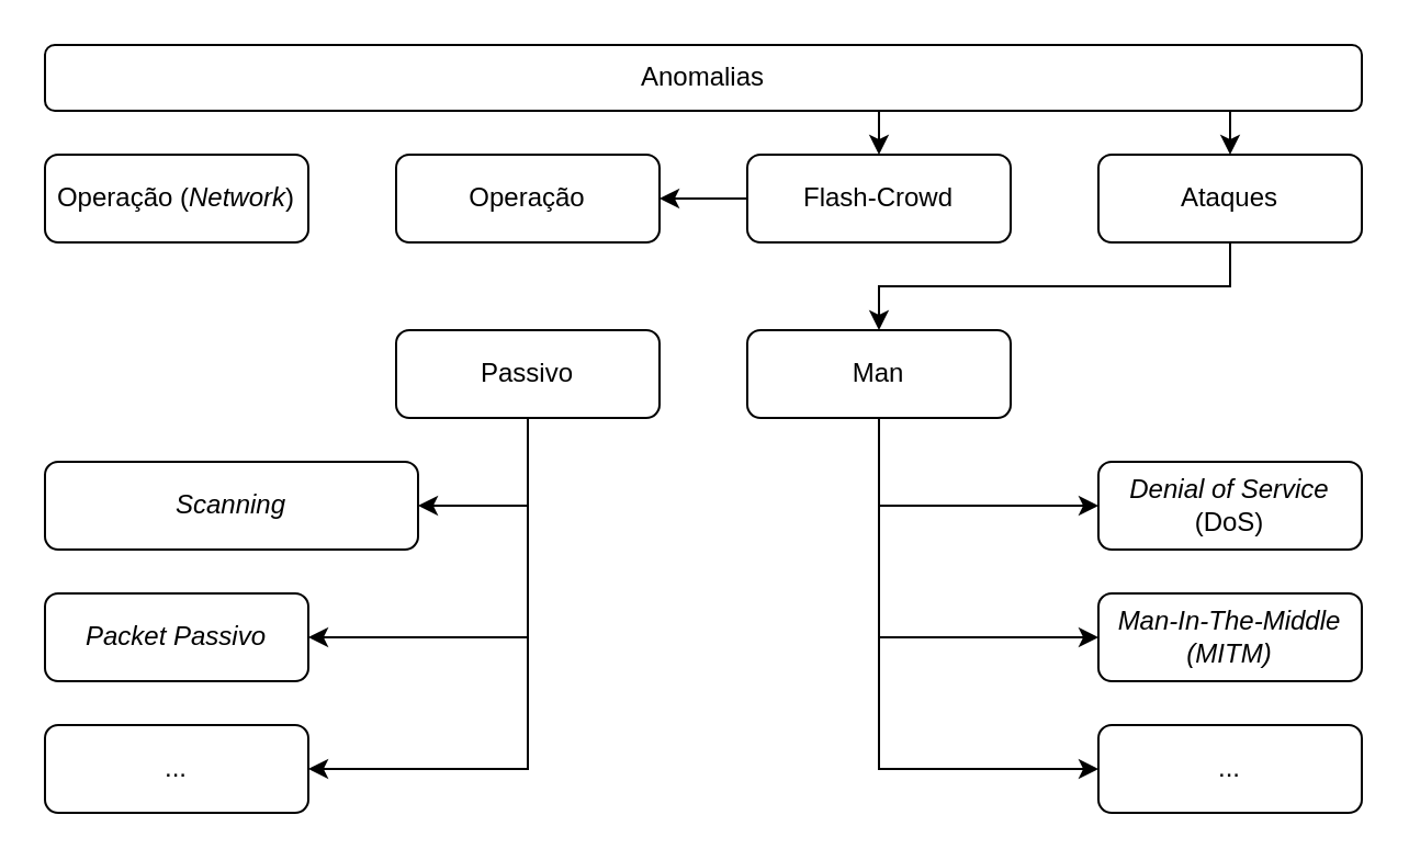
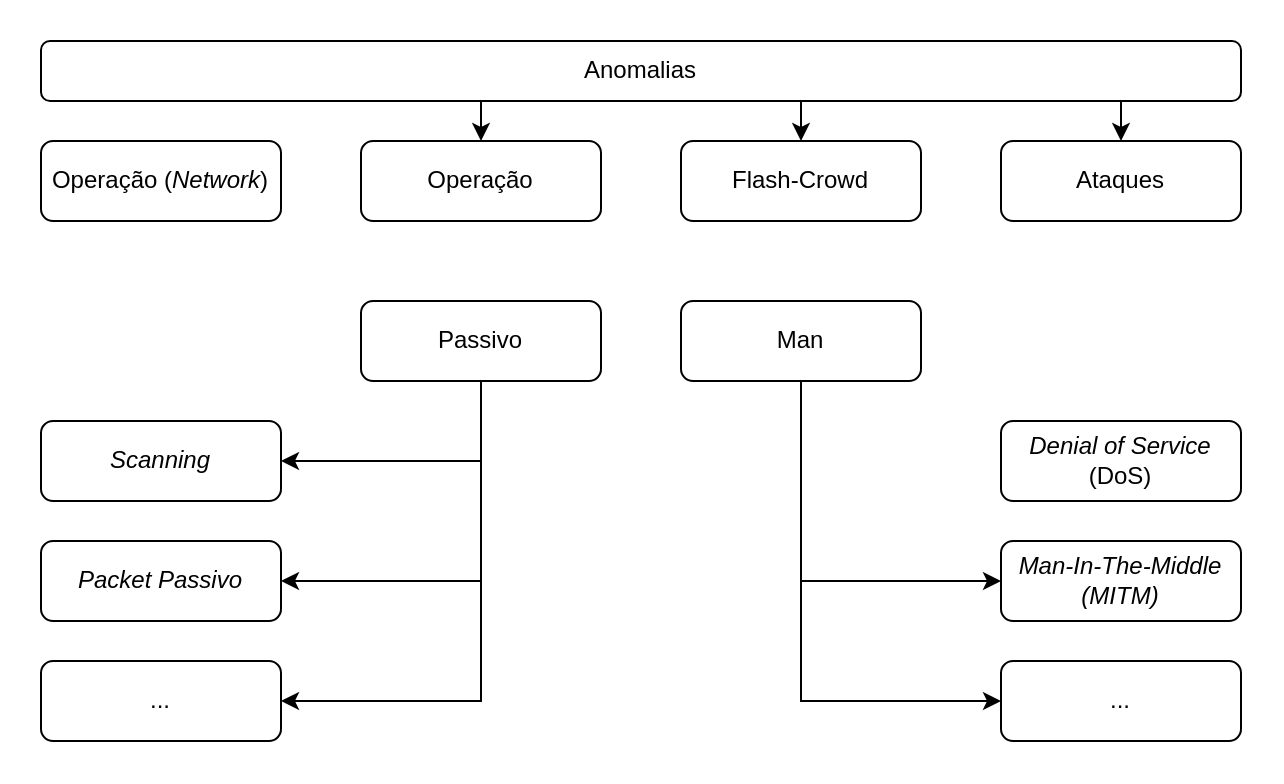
  <mxCell id="0" />
  <mxCell id="1" parent="0" />
  <mxCell id="2" value="Anomalias" style="rounded=1;whiteSpace=wrap;html=1;" vertex="1" parent="1"><mxGeometry x="20" y="20" width="600" height="30" as="geometry" /></mxCell>
  <mxCell id="3" value="Operação (&lt;i&gt;Network&lt;/i&gt;)" style="rounded=1;whiteSpace=wrap;html=1;" vertex="1" parent="1"><mxGeometry x="20" y="70" width="120" height="40" as="geometry" /></mxCell>
  <mxCell id="4" value="Operação" style="rounded=1;whiteSpace=wrap;html=1;" vertex="1" parent="1"><mxGeometry x="180" y="70" width="120" height="40" as="geometry" /></mxCell>
  <mxCell id="5" value="Flash-Crowd" style="rounded=1;whiteSpace=wrap;html=1;" vertex="1" parent="1"><mxGeometry x="340" y="70" width="120" height="40" as="geometry" /></mxCell>
- <mxCell id="6" style="edgeStyle=orthogonalEdgeStyle;rounded=0;orthogonalLoop=1;jettySize=auto;html=1;entryX=0.5;entryY=0;entryDx=0;entryDy=0;" edge="1" parent="1" source="7" target="18"><mxGeometry relative="1" as="geometry"><Array as="points"><mxPoint x="560" y="130" /><mxPoint x="400" y="130" /></Array></mxGeometry></mxCell>
  <mxCell id="7" value="Ataques" style="rounded=1;whiteSpace=wrap;html=1;" vertex="1" parent="1"><mxGeometry x="500" y="70" width="120" height="40" as="geometry" /></mxCell>
- <mxCell id="8" style="edgeStyle=orthogonalEdgeStyle;rounded=0;orthogonalLoop=1;jettySize=auto;html=1;startArrow=classic;startFill=1;endArrow=none;endFill=0;" edge="1" parent="1" source="4" target="5"><mxGeometry relative="1" as="geometry" /></mxCell>
+ <mxCell id="8" style="edgeStyle=orthogonalEdgeStyle;rounded=0;orthogonalLoop=1;jettySize=auto;html=1;entryX=0.366;entryY=1;entryDx=0;entryDy=0;entryPerimeter=0;startArrow=classic;startFill=1;endArrow=none;endFill=0;" edge="1" parent="1" source="4" target="2"><mxGeometry relative="1" as="geometry" /></mxCell>
  <mxCell id="9" style="edgeStyle=orthogonalEdgeStyle;rounded=0;orthogonalLoop=1;jettySize=auto;html=1;entryX=0.632;entryY=1.029;entryDx=0;entryDy=0;entryPerimeter=0;endArrow=none;endFill=0;startArrow=classic;startFill=1;" edge="1" parent="1" source="5" target="2"><mxGeometry relative="1" as="geometry" /></mxCell>
  <mxCell id="10" style="edgeStyle=orthogonalEdgeStyle;rounded=0;orthogonalLoop=1;jettySize=auto;html=1;entryX=0.899;entryY=1.029;entryDx=0;entryDy=0;entryPerimeter=0;endArrow=none;endFill=0;startArrow=classic;startFill=1;" edge="1" parent="1" source="7" target="2"><mxGeometry relative="1" as="geometry" /></mxCell>
  <mxCell id="11" style="edgeStyle=orthogonalEdgeStyle;rounded=0;orthogonalLoop=1;jettySize=auto;html=1;entryX=1;entryY=0.5;entryDx=0;entryDy=0;" edge="1" parent="1" source="14" target="19"><mxGeometry relative="1" as="geometry"><Array as="points"><mxPoint x="240" y="230" /></Array></mxGeometry></mxCell>
  <mxCell id="12" style="edgeStyle=orthogonalEdgeStyle;rounded=0;orthogonalLoop=1;jettySize=auto;html=1;entryX=1;entryY=0.5;entryDx=0;entryDy=0;" edge="1" parent="1" source="14" target="20"><mxGeometry relative="1" as="geometry"><Array as="points"><mxPoint x="240" y="290" /></Array></mxGeometry></mxCell>
  <mxCell id="13" style="edgeStyle=orthogonalEdgeStyle;rounded=0;orthogonalLoop=1;jettySize=auto;html=1;entryX=1;entryY=0.5;entryDx=0;entryDy=0;" edge="1" parent="1" source="14" target="21"><mxGeometry relative="1" as="geometry"><Array as="points"><mxPoint x="240" y="350" /></Array></mxGeometry></mxCell>
  <mxCell id="14" value="Passivo" style="rounded=1;whiteSpace=wrap;html=1;" vertex="1" parent="1"><mxGeometry x="180" y="150" width="120" height="40" as="geometry" /></mxCell>
- <mxCell id="15" style="edgeStyle=orthogonalEdgeStyle;rounded=0;orthogonalLoop=1;jettySize=auto;html=1;entryX=0;entryY=0.5;entryDx=0;entryDy=0;" edge="1" parent="1" source="18" target="22"><mxGeometry relative="1" as="geometry"><Array as="points"><mxPoint x="400" y="230" /></Array></mxGeometry></mxCell>
  <mxCell id="16" style="edgeStyle=orthogonalEdgeStyle;rounded=0;orthogonalLoop=1;jettySize=auto;html=1;entryX=0;entryY=0.5;entryDx=0;entryDy=0;" edge="1" parent="1" source="18" target="23"><mxGeometry relative="1" as="geometry"><Array as="points"><mxPoint x="400" y="290" /></Array></mxGeometry></mxCell>
  <mxCell id="17" style="edgeStyle=orthogonalEdgeStyle;rounded=0;orthogonalLoop=1;jettySize=auto;html=1;entryX=0;entryY=0.5;entryDx=0;entryDy=0;" edge="1" parent="1" source="18" target="24"><mxGeometry relative="1" as="geometry"><Array as="points"><mxPoint x="400" y="350" /></Array></mxGeometry></mxCell>
  <mxCell id="18" value="Man" style="rounded=1;whiteSpace=wrap;html=1;" vertex="1" parent="1"><mxGeometry x="340" y="150" width="120" height="40" as="geometry" /></mxCell>
- <mxCell id="19" value="&lt;i&gt;Scanning&lt;/i&gt;" style="rounded=1;whiteSpace=wrap;html=1;" vertex="1" parent="1"><mxGeometry x="20" y="210" width="170" height="40" as="geometry" /></mxCell>
+ <mxCell id="19" value="&lt;i&gt;Scanning&lt;/i&gt;" style="rounded=1;whiteSpace=wrap;html=1;" vertex="1" parent="1"><mxGeometry x="20" y="210" width="120" height="40" as="geometry" /></mxCell>
  <mxCell id="20" value="&lt;div&gt;&lt;i&gt;Packet Passivo&lt;/i&gt;&lt;/div&gt;" style="rounded=1;whiteSpace=wrap;html=1;" vertex="1" parent="1"><mxGeometry x="20" y="270" width="120" height="40" as="geometry" /></mxCell>
  <mxCell id="21" value="&lt;div&gt;...&lt;/div&gt;" style="rounded=1;whiteSpace=wrap;html=1;" vertex="1" parent="1"><mxGeometry x="20" y="330" width="120" height="40" as="geometry" /></mxCell>
  <mxCell id="22" value="&lt;i&gt;Denial of Service&lt;/i&gt; (DoS)" style="rounded=1;whiteSpace=wrap;html=1;" vertex="1" parent="1"><mxGeometry x="500" y="210" width="120" height="40" as="geometry" /></mxCell>
  <mxCell id="23" value="&lt;div&gt;&lt;i&gt;Man-In-The-Middle (MITM)&lt;/i&gt;&lt;/div&gt;" style="rounded=1;whiteSpace=wrap;html=1;" vertex="1" parent="1"><mxGeometry x="500" y="270" width="120" height="40" as="geometry" /></mxCell>
  <mxCell id="24" value="&lt;div&gt;...&lt;/div&gt;" style="rounded=1;whiteSpace=wrap;html=1;" vertex="1" parent="1"><mxGeometry x="500" y="330" width="120" height="40" as="geometry" /></mxCell>
